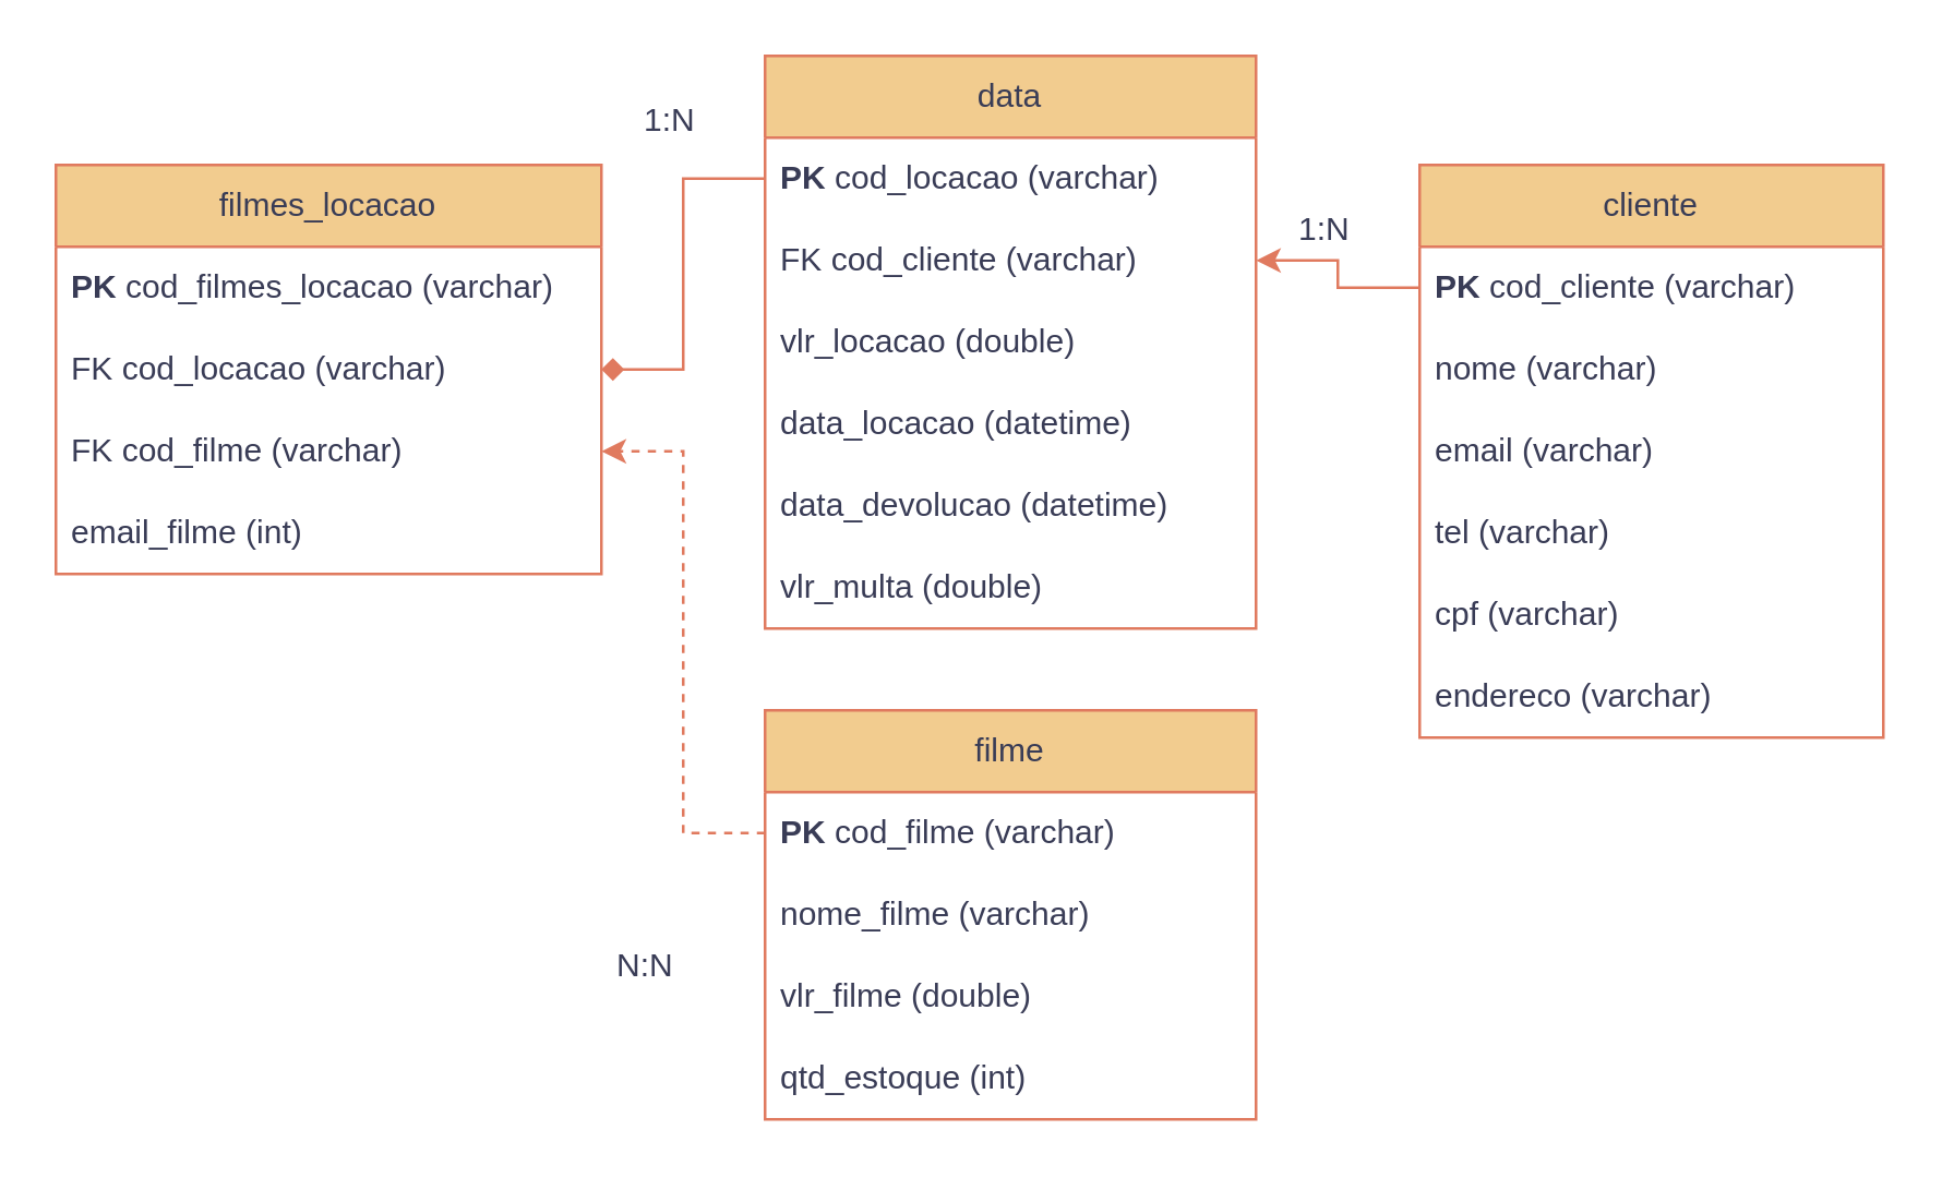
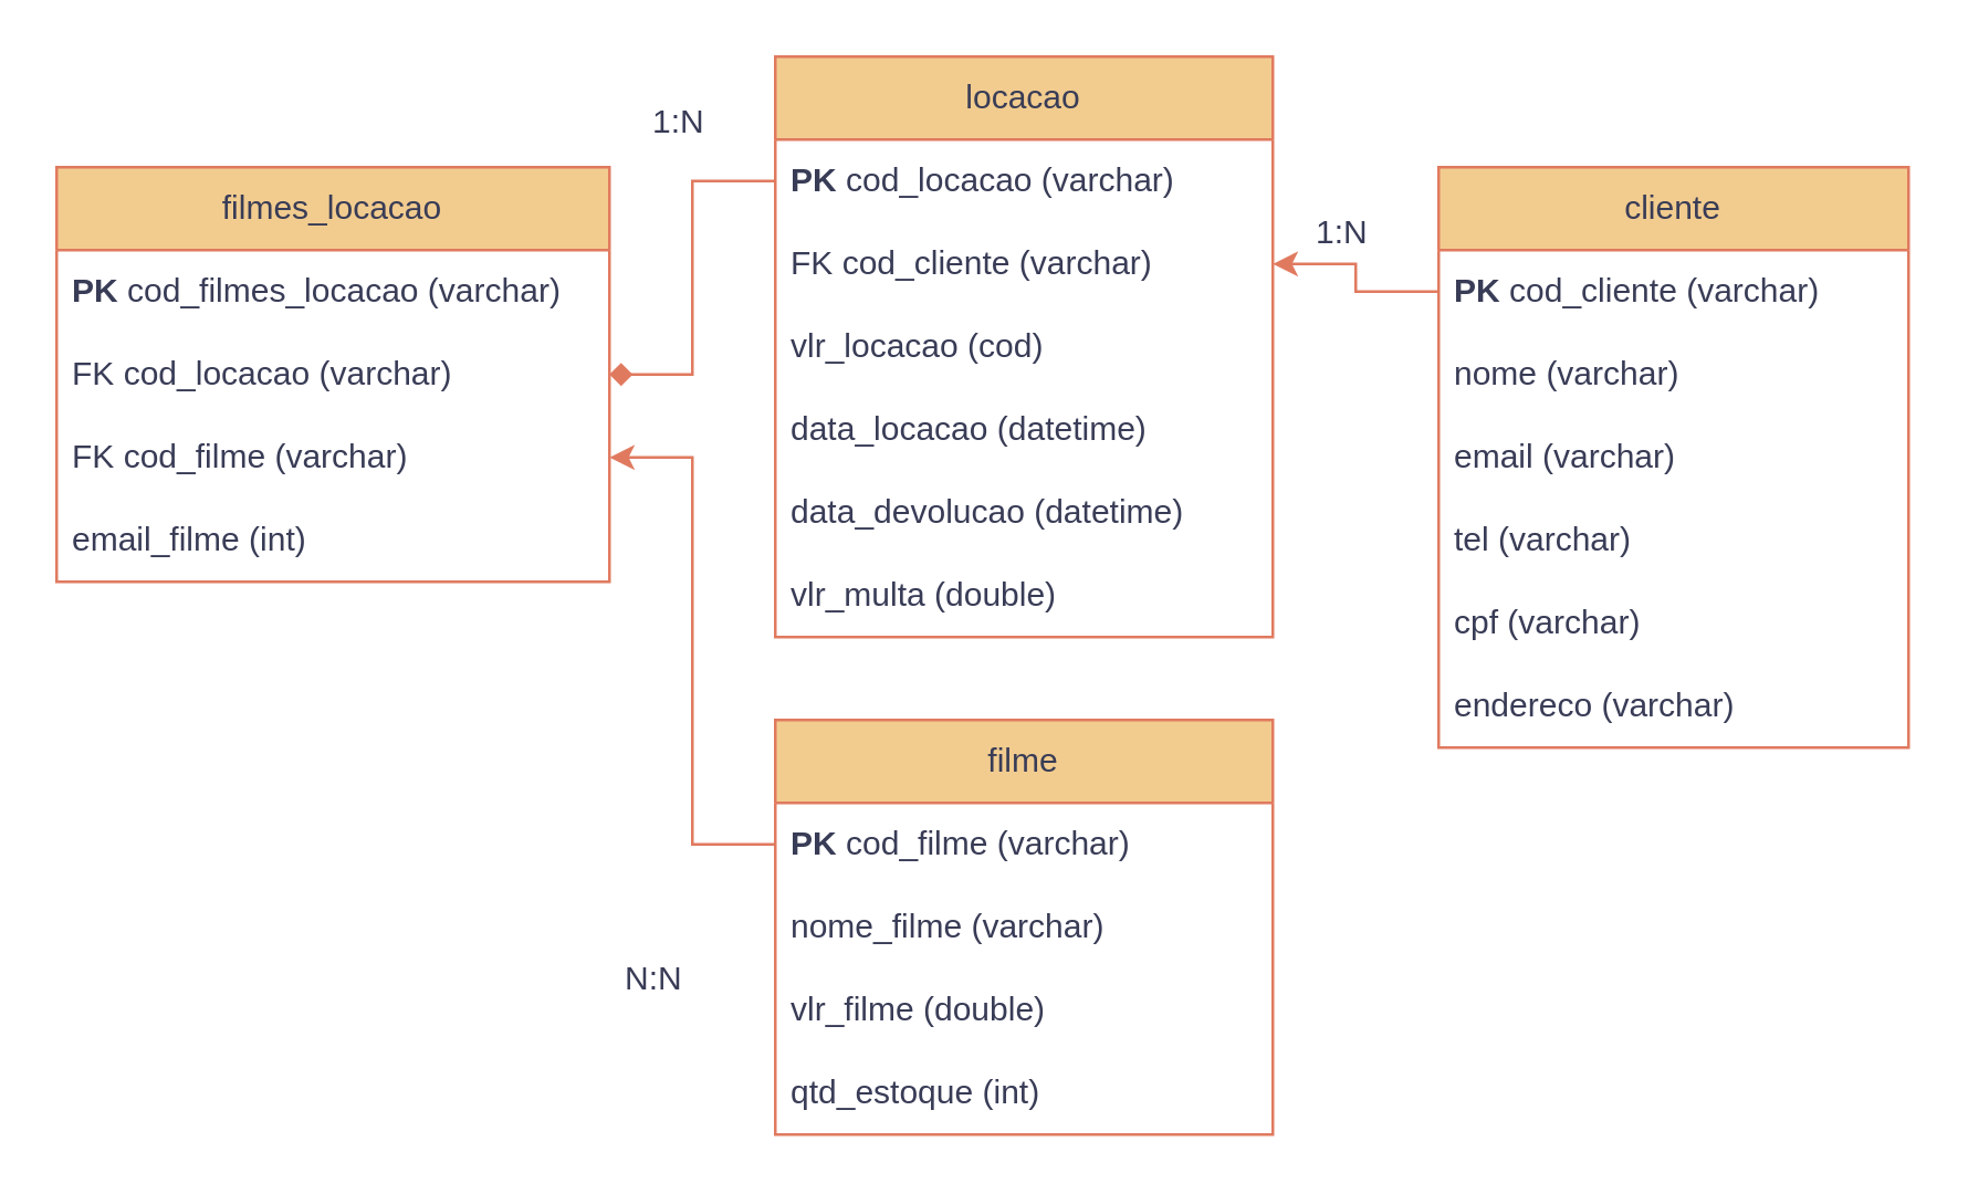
  <mxCell id="0" />
  <mxCell id="1" parent="0" />
- <mxCell id="2" value="data" style="swimlane;fontStyle=0;childLayout=stackLayout;horizontal=1;startSize=30;horizontalStack=0;resizeParent=1;resizeParentMax=0;resizeLast=0;collapsible=1;marginBottom=0;whiteSpace=wrap;html=1;fillColor=#F2CC8F;labelBackgroundColor=none;strokeColor=#E07A5F;fontColor=#393C56;" parent="1" vertex="1"><mxGeometry x="280" y="20" width="180" height="210" as="geometry" /></mxCell>
+ <mxCell id="2" value="locacao" style="swimlane;fontStyle=0;childLayout=stackLayout;horizontal=1;startSize=30;horizontalStack=0;resizeParent=1;resizeParentMax=0;resizeLast=0;collapsible=1;marginBottom=0;whiteSpace=wrap;html=1;fillColor=#F2CC8F;labelBackgroundColor=none;strokeColor=#E07A5F;fontColor=#393C56;" parent="1" vertex="1"><mxGeometry x="280" y="20" width="180" height="210" as="geometry" /></mxCell>
  <mxCell id="3" value="&lt;b&gt;PK &lt;/b&gt;cod_locacao (varchar)" style="text;strokeColor=none;fillColor=none;align=left;verticalAlign=middle;spacingLeft=4;spacingRight=4;overflow=hidden;points=[[0,0.5],[1,0.5]];portConstraint=eastwest;rotatable=0;whiteSpace=wrap;html=1;labelBackgroundColor=none;fontColor=#393C56;" parent="2" vertex="1"><mxGeometry y="30" width="180" height="30" as="geometry" /></mxCell>
  <mxCell id="4" value="FK cod_cliente (varchar)" style="text;strokeColor=none;fillColor=none;align=left;verticalAlign=middle;spacingLeft=4;spacingRight=4;overflow=hidden;points=[[0,0.5],[1,0.5]];portConstraint=eastwest;rotatable=0;whiteSpace=wrap;html=1;labelBackgroundColor=none;fontColor=#393C56;" parent="2" vertex="1"><mxGeometry y="60" width="180" height="30" as="geometry" /></mxCell>
- <mxCell id="5" value="vlr_locacao (double)" style="text;strokeColor=none;fillColor=none;align=left;verticalAlign=middle;spacingLeft=4;spacingRight=4;overflow=hidden;points=[[0,0.5],[1,0.5]];portConstraint=eastwest;rotatable=0;whiteSpace=wrap;html=1;labelBackgroundColor=none;fontColor=#393C56;" parent="2" vertex="1"><mxGeometry y="90" width="180" height="30" as="geometry" /></mxCell>
+ <mxCell id="5" value="vlr_locacao (cod)" style="text;strokeColor=none;fillColor=none;align=left;verticalAlign=middle;spacingLeft=4;spacingRight=4;overflow=hidden;points=[[0,0.5],[1,0.5]];portConstraint=eastwest;rotatable=0;whiteSpace=wrap;html=1;labelBackgroundColor=none;fontColor=#393C56;" parent="2" vertex="1"><mxGeometry y="90" width="180" height="30" as="geometry" /></mxCell>
  <mxCell id="6" value="data_locacao (datetime)" style="text;strokeColor=none;fillColor=none;align=left;verticalAlign=middle;spacingLeft=4;spacingRight=4;overflow=hidden;points=[[0,0.5],[1,0.5]];portConstraint=eastwest;rotatable=0;whiteSpace=wrap;html=1;labelBackgroundColor=none;fontColor=#393C56;" parent="2" vertex="1"><mxGeometry y="120" width="180" height="30" as="geometry" /></mxCell>
  <mxCell id="7" value="data_devolucao (datetime)" style="text;strokeColor=none;fillColor=none;align=left;verticalAlign=middle;spacingLeft=4;spacingRight=4;overflow=hidden;points=[[0,0.5],[1,0.5]];portConstraint=eastwest;rotatable=0;whiteSpace=wrap;html=1;labelBackgroundColor=none;fontColor=#393C56;" parent="2" vertex="1"><mxGeometry y="150" width="180" height="30" as="geometry" /></mxCell>
  <mxCell id="8" value="vlr_multa (double)" style="text;strokeColor=none;fillColor=none;align=left;verticalAlign=middle;spacingLeft=4;spacingRight=4;overflow=hidden;points=[[0,0.5],[1,0.5]];portConstraint=eastwest;rotatable=0;whiteSpace=wrap;html=1;labelBackgroundColor=none;fontColor=#393C56;" parent="2" vertex="1"><mxGeometry y="180" width="180" height="30" as="geometry" /></mxCell>
  <mxCell id="9" value="filme" style="swimlane;fontStyle=0;childLayout=stackLayout;horizontal=1;startSize=30;horizontalStack=0;resizeParent=1;resizeParentMax=0;resizeLast=0;collapsible=1;marginBottom=0;whiteSpace=wrap;html=1;fillColor=#F2CC8F;labelBackgroundColor=none;strokeColor=#E07A5F;fontColor=#393C56;" parent="1" vertex="1"><mxGeometry x="280" y="260" width="180" height="150" as="geometry" /></mxCell>
  <mxCell id="10" value="&lt;b&gt;PK &lt;/b&gt;cod_filme (varchar)" style="text;strokeColor=none;fillColor=none;align=left;verticalAlign=middle;spacingLeft=4;spacingRight=4;overflow=hidden;points=[[0,0.5],[1,0.5]];portConstraint=eastwest;rotatable=0;whiteSpace=wrap;html=1;labelBackgroundColor=none;fontColor=#393C56;" parent="9" vertex="1"><mxGeometry y="30" width="180" height="30" as="geometry" /></mxCell>
  <mxCell id="11" value="nome_filme (varchar)" style="text;strokeColor=none;fillColor=none;align=left;verticalAlign=middle;spacingLeft=4;spacingRight=4;overflow=hidden;points=[[0,0.5],[1,0.5]];portConstraint=eastwest;rotatable=0;whiteSpace=wrap;html=1;labelBackgroundColor=none;fontColor=#393C56;" parent="9" vertex="1"><mxGeometry y="60" width="180" height="30" as="geometry" /></mxCell>
  <mxCell id="12" value="vlr_filme (double)" style="text;strokeColor=none;fillColor=none;align=left;verticalAlign=middle;spacingLeft=4;spacingRight=4;overflow=hidden;points=[[0,0.5],[1,0.5]];portConstraint=eastwest;rotatable=0;whiteSpace=wrap;html=1;labelBackgroundColor=none;fontColor=#393C56;" parent="9" vertex="1"><mxGeometry y="90" width="180" height="30" as="geometry" /></mxCell>
  <mxCell id="13" value="qtd_estoque (int)" style="text;strokeColor=none;fillColor=none;align=left;verticalAlign=middle;spacingLeft=4;spacingRight=4;overflow=hidden;points=[[0,0.5],[1,0.5]];portConstraint=eastwest;rotatable=0;whiteSpace=wrap;html=1;labelBackgroundColor=none;fontColor=#393C56;" parent="9" vertex="1"><mxGeometry y="120" width="180" height="30" as="geometry" /></mxCell>
  <mxCell id="14" value="cliente" style="swimlane;fontStyle=0;childLayout=stackLayout;horizontal=1;startSize=30;horizontalStack=0;resizeParent=1;resizeParentMax=0;resizeLast=0;collapsible=1;marginBottom=0;whiteSpace=wrap;html=1;fillColor=#F2CC8F;labelBackgroundColor=none;strokeColor=#E07A5F;fontColor=#393C56;" parent="1" vertex="1"><mxGeometry x="520" y="60" width="170" height="210" as="geometry" /></mxCell>
  <mxCell id="15" value="&lt;b&gt;PK &lt;/b&gt;cod_cliente (varchar)" style="text;strokeColor=none;fillColor=none;align=left;verticalAlign=middle;spacingLeft=4;spacingRight=4;overflow=hidden;points=[[0,0.5],[1,0.5]];portConstraint=eastwest;rotatable=0;whiteSpace=wrap;html=1;labelBackgroundColor=none;fontColor=#393C56;" parent="14" vertex="1"><mxGeometry y="30" width="170" height="30" as="geometry" /></mxCell>
  <mxCell id="16" value="nome (varchar)" style="text;strokeColor=none;fillColor=none;align=left;verticalAlign=middle;spacingLeft=4;spacingRight=4;overflow=hidden;points=[[0,0.5],[1,0.5]];portConstraint=eastwest;rotatable=0;whiteSpace=wrap;html=1;labelBackgroundColor=none;fontColor=#393C56;" parent="14" vertex="1"><mxGeometry y="60" width="170" height="30" as="geometry" /></mxCell>
  <mxCell id="17" value="email (varchar)" style="text;strokeColor=none;fillColor=none;align=left;verticalAlign=middle;spacingLeft=4;spacingRight=4;overflow=hidden;points=[[0,0.5],[1,0.5]];portConstraint=eastwest;rotatable=0;whiteSpace=wrap;html=1;labelBackgroundColor=none;fontColor=#393C56;" parent="14" vertex="1"><mxGeometry y="90" width="170" height="30" as="geometry" /></mxCell>
  <mxCell id="18" value="tel (varchar)" style="text;strokeColor=none;fillColor=none;align=left;verticalAlign=middle;spacingLeft=4;spacingRight=4;overflow=hidden;points=[[0,0.5],[1,0.5]];portConstraint=eastwest;rotatable=0;whiteSpace=wrap;html=1;labelBackgroundColor=none;fontColor=#393C56;" parent="14" vertex="1"><mxGeometry y="120" width="170" height="30" as="geometry" /></mxCell>
  <mxCell id="19" value="cpf (varchar)" style="text;strokeColor=none;fillColor=none;align=left;verticalAlign=middle;spacingLeft=4;spacingRight=4;overflow=hidden;points=[[0,0.5],[1,0.5]];portConstraint=eastwest;rotatable=0;whiteSpace=wrap;html=1;labelBackgroundColor=none;fontColor=#393C56;" parent="14" vertex="1"><mxGeometry y="150" width="170" height="30" as="geometry" /></mxCell>
  <mxCell id="20" value="endereco (varchar)" style="text;strokeColor=none;fillColor=none;align=left;verticalAlign=middle;spacingLeft=4;spacingRight=4;overflow=hidden;points=[[0,0.5],[1,0.5]];portConstraint=eastwest;rotatable=0;whiteSpace=wrap;html=1;labelBackgroundColor=none;fontColor=#393C56;" parent="14" vertex="1"><mxGeometry y="180" width="170" height="30" as="geometry" /></mxCell>
  <mxCell id="21" value="filmes_locacao" style="swimlane;fontStyle=0;childLayout=stackLayout;horizontal=1;startSize=30;horizontalStack=0;resizeParent=1;resizeParentMax=0;resizeLast=0;collapsible=1;marginBottom=0;whiteSpace=wrap;html=1;fillColor=#F2CC8F;labelBackgroundColor=none;strokeColor=#E07A5F;fontColor=#393C56;" parent="1" vertex="1"><mxGeometry x="20" y="60" width="200" height="150" as="geometry" /></mxCell>
  <mxCell id="22" value="&lt;b&gt;PK &lt;/b&gt;cod_filmes_locacao (varchar)" style="text;strokeColor=none;fillColor=none;align=left;verticalAlign=middle;spacingLeft=4;spacingRight=4;overflow=hidden;points=[[0,0.5],[1,0.5]];portConstraint=eastwest;rotatable=0;whiteSpace=wrap;html=1;labelBackgroundColor=none;fontColor=#393C56;" parent="21" vertex="1"><mxGeometry y="30" width="200" height="30" as="geometry" /></mxCell>
  <mxCell id="23" value="FK cod_locacao (varchar)" style="text;strokeColor=none;fillColor=none;align=left;verticalAlign=middle;spacingLeft=4;spacingRight=4;overflow=hidden;points=[[0,0.5],[1,0.5]];portConstraint=eastwest;rotatable=0;whiteSpace=wrap;html=1;labelBackgroundColor=none;fontColor=#393C56;" parent="21" vertex="1"><mxGeometry y="60" width="200" height="30" as="geometry" /></mxCell>
  <mxCell id="24" value="FK cod_filme (varchar)" style="text;strokeColor=none;fillColor=none;align=left;verticalAlign=middle;spacingLeft=4;spacingRight=4;overflow=hidden;points=[[0,0.5],[1,0.5]];portConstraint=eastwest;rotatable=0;whiteSpace=wrap;html=1;labelBackgroundColor=none;fontColor=#393C56;" parent="21" vertex="1"><mxGeometry y="90" width="200" height="30" as="geometry" /></mxCell>
  <mxCell id="25" value="email_filme (int)" style="text;strokeColor=none;fillColor=none;align=left;verticalAlign=middle;spacingLeft=4;spacingRight=4;overflow=hidden;points=[[0,0.5],[1,0.5]];portConstraint=eastwest;rotatable=0;whiteSpace=wrap;html=1;labelBackgroundColor=none;fontColor=#393C56;" parent="21" vertex="1"><mxGeometry y="120" width="200" height="30" as="geometry" /></mxCell>
  <mxCell id="26" style="edgeStyle=orthogonalEdgeStyle;rounded=0;orthogonalLoop=1;jettySize=auto;html=1;exitX=0;exitY=0.5;exitDx=0;exitDy=0;entryX=1;entryY=0.5;entryDx=0;entryDy=0;strokeColor=#E07A5F;fontColor=#393C56;fillColor=#F2CC8F;" edge="1" parent="1" source="15" target="4"><mxGeometry relative="1" as="geometry" /></mxCell>
  <mxCell id="27" value="1:N" style="text;strokeColor=none;fillColor=none;spacingLeft=4;spacingRight=4;overflow=hidden;rotatable=0;points=[[0,0.5],[1,0.5]];portConstraint=eastwest;fontSize=12;whiteSpace=wrap;html=1;fontColor=#393C56;" vertex="1" parent="1"><mxGeometry x="470" y="70" width="40" height="30" as="geometry" /></mxCell>
  <mxCell id="28" value="1:N" style="text;strokeColor=none;fillColor=none;spacingLeft=4;spacingRight=4;overflow=hidden;rotatable=0;points=[[0,0.5],[1,0.5]];portConstraint=eastwest;fontSize=12;whiteSpace=wrap;html=1;fontColor=#393C56;" vertex="1" parent="1"><mxGeometry x="230" y="30" width="40" height="30" as="geometry" /></mxCell>
  <mxCell id="29" value="N:N" style="text;strokeColor=none;fillColor=none;spacingLeft=4;spacingRight=4;overflow=hidden;rotatable=0;points=[[0,0.5],[1,0.5]];portConstraint=eastwest;fontSize=12;whiteSpace=wrap;html=1;fontColor=#393C56;" vertex="1" parent="1"><mxGeometry x="220" y="340" width="40" height="30" as="geometry" /></mxCell>
- <mxCell id="30" style="edgeStyle=orthogonalEdgeStyle;rounded=0;orthogonalLoop=1;jettySize=auto;html=1;exitX=0;exitY=0.5;exitDx=0;exitDy=0;entryX=1;entryY=0.5;entryDx=0;entryDy=0;strokeColor=#E07A5F;fontColor=#393C56;fillColor=#F2CC8F;dashed=1;" edge="1" parent="1" source="10" target="24"><mxGeometry relative="1" as="geometry" /></mxCell>
+ <mxCell id="30" style="edgeStyle=orthogonalEdgeStyle;rounded=0;orthogonalLoop=1;jettySize=auto;html=1;exitX=0;exitY=0.5;exitDx=0;exitDy=0;entryX=1;entryY=0.5;entryDx=0;entryDy=0;strokeColor=#E07A5F;fontColor=#393C56;fillColor=#F2CC8F;" edge="1" parent="1" source="10" target="24"><mxGeometry relative="1" as="geometry" /></mxCell>
  <mxCell id="31" style="edgeStyle=orthogonalEdgeStyle;rounded=0;orthogonalLoop=1;jettySize=auto;html=1;exitX=0;exitY=0.5;exitDx=0;exitDy=0;entryX=1;entryY=0.5;entryDx=0;entryDy=0;strokeColor=#E07A5F;fontColor=#393C56;fillColor=#F2CC8F;endArrow=diamond;" edge="1" parent="1" source="3" target="23"><mxGeometry relative="1" as="geometry" /></mxCell>
